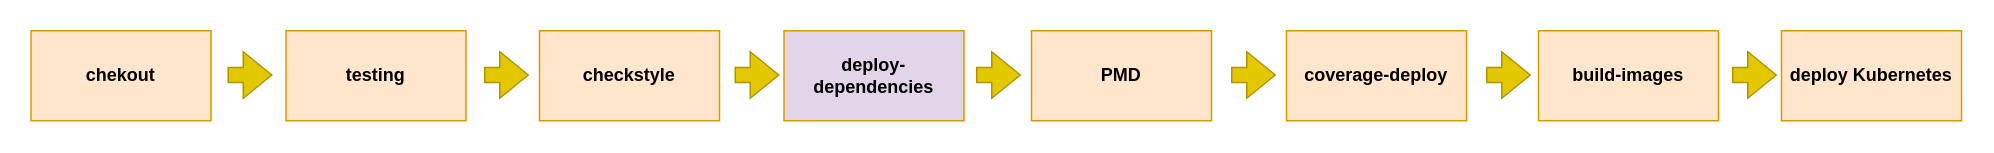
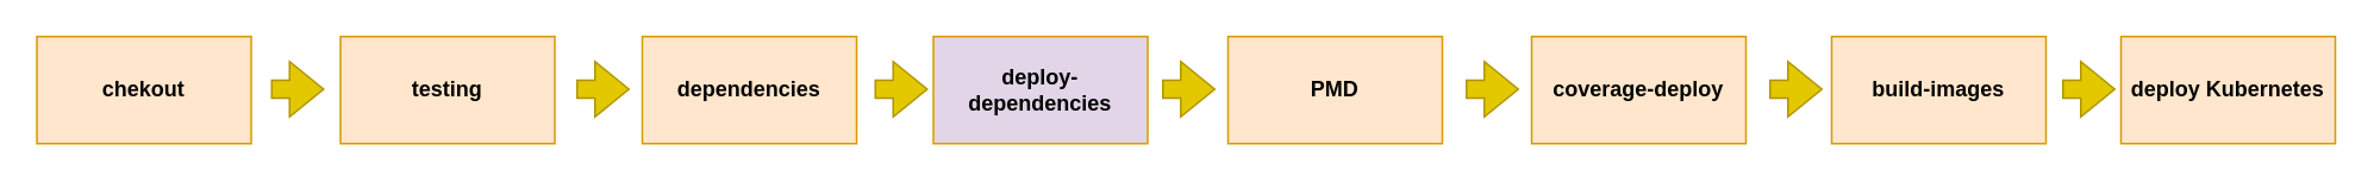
  <mxCell id="0" />
  <mxCell id="1" parent="0" />
  <mxCell id="2" value="chekout" style="rounded=0;whiteSpace=wrap;html=1;fillColor=#ffe6cc;strokeColor=#d79b00;fontStyle=1" vertex="1" parent="1"><mxGeometry x="20" y="20" width="120" height="60" as="geometry" /></mxCell>
  <mxCell id="3" value="testing" style="rounded=0;whiteSpace=wrap;html=1;fillColor=#ffe6cc;strokeColor=#d79b00;fontStyle=1" vertex="1" parent="1"><mxGeometry x="190" y="20" width="120" height="60" as="geometry" /></mxCell>
- <mxCell id="4" value="checkstyle" style="rounded=0;whiteSpace=wrap;html=1;fillColor=#ffe6cc;strokeColor=#d79b00;fontStyle=1" vertex="1" parent="1"><mxGeometry x="359" y="20" width="120" height="60" as="geometry" /></mxCell>
+ <mxCell id="4" value="dependencies" style="rounded=0;whiteSpace=wrap;html=1;fillColor=#ffe6cc;strokeColor=#d79b00;fontStyle=1" vertex="1" parent="1"><mxGeometry x="359" y="20" width="120" height="60" as="geometry" /></mxCell>
  <mxCell id="5" value="deploy-dependencies" style="rounded=0;whiteSpace=wrap;html=1;fillColor=#e1d5e7;strokeColor=#d79b00;fontStyle=1;" vertex="1" parent="1"><mxGeometry x="522" y="20" width="120" height="60" as="geometry" /></mxCell>
  <mxCell id="6" value="PMD" style="rounded=0;whiteSpace=wrap;html=1;fillColor=#ffe6cc;strokeColor=#d79b00;fontStyle=1" vertex="1" parent="1"><mxGeometry x="687" y="20" width="120" height="60" as="geometry" /></mxCell>
  <mxCell id="7" value="coverage-deploy" style="rounded=0;whiteSpace=wrap;html=1;fillColor=#ffe6cc;strokeColor=#d79b00;fontStyle=1" vertex="1" parent="1"><mxGeometry x="857" y="20" width="120" height="60" as="geometry" /></mxCell>
  <mxCell id="8" value="build-images" style="rounded=0;whiteSpace=wrap;html=1;fillColor=#ffe6cc;strokeColor=#d79b00;fontStyle=1" vertex="1" parent="1"><mxGeometry x="1025" y="20" width="120" height="60" as="geometry" /></mxCell>
  <mxCell id="9" value="deploy Kubernetes" style="rounded=0;whiteSpace=wrap;html=1;fillColor=#ffe6cc;strokeColor=#d79b00;fontStyle=1" vertex="1" parent="1"><mxGeometry x="1187" y="20" width="120" height="60" as="geometry" /></mxCell>
  <mxCell id="10" value="" style="shape=flexArrow;endArrow=classic;html=1;rounded=0;fillColor=#e3c800;strokeColor=#B09500;" edge="1" parent="1"><mxGeometry width="50" height="50" relative="1" as="geometry"><mxPoint x="151" y="49.5" as="sourcePoint" /><mxPoint x="181" y="49.5" as="targetPoint" /></mxGeometry></mxCell>
  <mxCell id="11" value="" style="shape=flexArrow;endArrow=classic;html=1;rounded=0;fillColor=#e3c800;strokeColor=#B09500;" edge="1" parent="1"><mxGeometry width="50" height="50" relative="1" as="geometry"><mxPoint x="322" y="49.5" as="sourcePoint" /><mxPoint x="352" y="49.5" as="targetPoint" /></mxGeometry></mxCell>
  <mxCell id="12" value="" style="shape=flexArrow;endArrow=classic;html=1;rounded=0;fillColor=#e3c800;strokeColor=#B09500;" edge="1" parent="1"><mxGeometry width="50" height="50" relative="1" as="geometry"><mxPoint x="489" y="49.5" as="sourcePoint" /><mxPoint x="519" y="49.5" as="targetPoint" /></mxGeometry></mxCell>
  <mxCell id="13" value="" style="shape=flexArrow;endArrow=classic;html=1;rounded=0;fillColor=#e3c800;strokeColor=#B09500;" edge="1" parent="1"><mxGeometry width="50" height="50" relative="1" as="geometry"><mxPoint x="650" y="49.5" as="sourcePoint" /><mxPoint x="680" y="49.5" as="targetPoint" /></mxGeometry></mxCell>
  <mxCell id="14" value="" style="shape=flexArrow;endArrow=classic;html=1;rounded=0;fillColor=#e3c800;strokeColor=#B09500;" edge="1" parent="1"><mxGeometry width="50" height="50" relative="1" as="geometry"><mxPoint x="820" y="49.5" as="sourcePoint" /><mxPoint x="850" y="49.5" as="targetPoint" /></mxGeometry></mxCell>
  <mxCell id="15" value="" style="shape=flexArrow;endArrow=classic;html=1;rounded=0;fillColor=#e3c800;strokeColor=#B09500;" edge="1" parent="1"><mxGeometry width="50" height="50" relative="1" as="geometry"><mxPoint x="990" y="49.5" as="sourcePoint" /><mxPoint x="1020" y="49.5" as="targetPoint" /></mxGeometry></mxCell>
  <mxCell id="16" value="" style="shape=flexArrow;endArrow=classic;html=1;rounded=0;fillColor=#e3c800;strokeColor=#B09500;" edge="1" parent="1"><mxGeometry width="50" height="50" relative="1" as="geometry"><mxPoint x="1154" y="49.5" as="sourcePoint" /><mxPoint x="1184" y="49.5" as="targetPoint" /></mxGeometry></mxCell>
